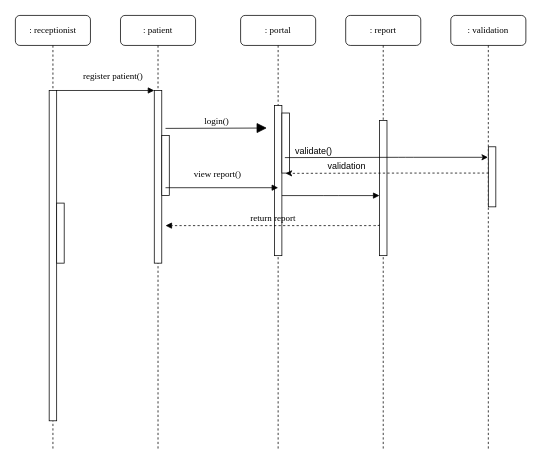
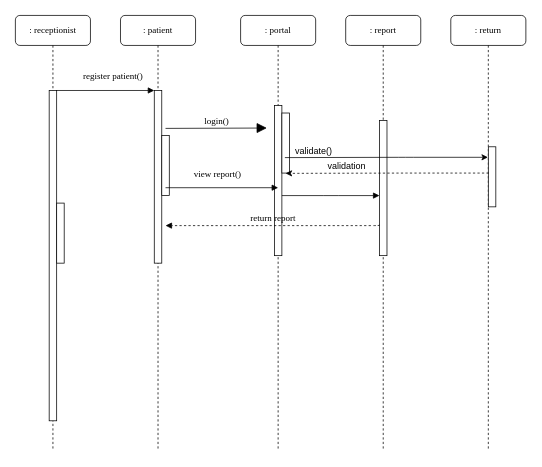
  <mxCell id="0" />
  <mxCell id="1" parent="0" />
  <mxCell id="2" value=": patient" parent="1" vertex="1" style="shape=umlLifeline;perimeter=lifelinePerimeter;whiteSpace=wrap;html=1;container=1;collapsible=0;recursiveResize=0;outlineConnect=0;rounded=1;shadow=0;comic=0;labelBackgroundColor=none;strokeWidth=1;fontFamily=Verdana;fontSize=12;align=center;"><mxGeometry as="geometry" height="580" width="100" y="20" x="160" /></mxCell>
  <mxCell id="3" value="" parent="2" vertex="1" style="html=1;points=[];perimeter=orthogonalPerimeter;rounded=0;shadow=0;comic=0;labelBackgroundColor=none;strokeWidth=1;fontFamily=Verdana;fontSize=12;align=center;"><mxGeometry as="geometry" height="230" width="10" y="100" x="45" /></mxCell>
  <mxCell id="4" value="" parent="2" vertex="1" style="html=1;points=[];perimeter=orthogonalPerimeter;strokeWidth=1;"><mxGeometry as="geometry" height="80" width="10" y="160" x="55" /></mxCell>
  <mxCell id="5" value=": portal" parent="1" vertex="1" style="shape=umlLifeline;perimeter=lifelinePerimeter;whiteSpace=wrap;html=1;container=1;collapsible=0;recursiveResize=0;outlineConnect=0;rounded=1;shadow=0;comic=0;labelBackgroundColor=none;strokeWidth=1;fontFamily=Verdana;fontSize=12;align=center;"><mxGeometry as="geometry" height="580" width="100" y="20" x="320" /></mxCell>
  <mxCell id="6" value="" parent="5" vertex="1" style="html=1;points=[];perimeter=orthogonalPerimeter;rounded=0;shadow=0;comic=0;labelBackgroundColor=none;strokeWidth=1;fontFamily=Verdana;fontSize=12;align=center;"><mxGeometry as="geometry" height="200" width="10" y="120" x="45" /></mxCell>
  <mxCell id="7" value="" parent="5" vertex="1" style="html=1;points=[];perimeter=orthogonalPerimeter;strokeWidth=1;"><mxGeometry as="geometry" height="80" width="10" y="130" x="55" /></mxCell>
  <mxCell id="8" value=": report" parent="1" vertex="1" style="shape=umlLifeline;perimeter=lifelinePerimeter;whiteSpace=wrap;html=1;container=1;collapsible=0;recursiveResize=0;outlineConnect=0;rounded=1;shadow=0;comic=0;labelBackgroundColor=none;strokeWidth=1;fontFamily=Verdana;fontSize=12;align=center;"><mxGeometry as="geometry" height="580" width="100" y="20" x="460" /></mxCell>
  <mxCell id="9" value=": receptionist" parent="1" vertex="1" style="shape=umlLifeline;perimeter=lifelinePerimeter;whiteSpace=wrap;html=1;container=1;collapsible=0;recursiveResize=0;outlineConnect=0;rounded=1;shadow=0;comic=0;labelBackgroundColor=none;strokeWidth=1;fontFamily=Verdana;fontSize=12;align=center;"><mxGeometry as="geometry" height="580" width="100" y="20" x="20" /></mxCell>
  <mxCell id="10" value="" parent="9" vertex="1" style="html=1;points=[];perimeter=orthogonalPerimeter;rounded=0;shadow=0;comic=0;labelBackgroundColor=none;strokeWidth=1;fontFamily=Verdana;fontSize=12;align=center;"><mxGeometry as="geometry" height="440" width="10" y="100" x="45" /></mxCell>
  <mxCell id="11" value="" parent="9" vertex="1" style="html=1;points=[];perimeter=orthogonalPerimeter;strokeWidth=1;"><mxGeometry as="geometry" height="80" width="10" y="250" x="55" /></mxCell>
  <mxCell id="12" value="" parent="1" vertex="1" style="html=1;points=[];perimeter=orthogonalPerimeter;rounded=0;shadow=0;comic=0;labelBackgroundColor=none;strokeWidth=1;fontFamily=Verdana;fontSize=12;align=center;"><mxGeometry as="geometry" height="180" width="10" y="160" x="505" /></mxCell>
  <mxCell id="13" value="" parent="1" style="html=1;verticalAlign=bottom;endArrow=block;labelBackgroundColor=none;fontFamily=Verdana;fontSize=12;edgeStyle=elbowEdgeStyle;elbow=vertical;" edge="1" target="12" source="6"><mxGeometry as="geometry" y="-100" x="-0.154" relative="1"><mxPoint as="sourcePoint" y="160" x="430" /><Array as="points"><mxPoint y="260" x="440" /><mxPoint y="160" x="380" /></Array><mxPoint as="offset" /></mxGeometry></mxCell>
  <mxCell id="14" value="register patient()" parent="1" style="html=1;verticalAlign=bottom;endArrow=block;entryX=0;entryY=0;labelBackgroundColor=none;fontFamily=Verdana;fontSize=12;edgeStyle=elbowEdgeStyle;elbow=vertical;" edge="1" target="3" source="10"><mxGeometry as="geometry" y="10" x="0.154" relative="1"><mxPoint as="sourcePoint" y="130" x="140" /><mxPoint as="offset" /></mxGeometry></mxCell>
  <mxCell id="15" value="return report" parent="1" style="html=1;verticalAlign=bottom;endArrow=block;labelBackgroundColor=none;fontFamily=Verdana;fontSize=12;edgeStyle=elbowEdgeStyle;elbow=vertical;exitX=0;exitY=0.772;exitDx=0;exitDy=0;exitPerimeter=0;dashed=1;" edge="1" source="12"><mxGeometry as="geometry" relative="1"><mxPoint as="sourcePoint" y="300" x="484.5" /><Array as="points"><mxPoint y="300" x="225" /></Array><mxPoint as="targetPoint" y="300" x="220" /></mxGeometry></mxCell>
  <mxCell id="16" value="login()" parent="1" style="html=1;verticalAlign=bottom;endArrow=block;labelBackgroundColor=none;fontFamily=Verdana;fontSize=12;edgeStyle=elbowEdgeStyle;elbow=vertical;endSize=11;" edge="1"><mxGeometry as="geometry" relative="1"><mxPoint as="sourcePoint" y="170.5" x="220" /><mxPoint as="targetPoint" y="170" x="355" /></mxGeometry></mxCell>
  <mxCell id="17" value="view report()" parent="1" style="html=1;verticalAlign=bottom;endArrow=block;labelBackgroundColor=none;fontFamily=Verdana;fontSize=12;edgeStyle=elbowEdgeStyle;elbow=vertical;entryX=0.5;entryY=0.548;entryDx=0;entryDy=0;entryPerimeter=0;" edge="1" target="6"><mxGeometry as="geometry" y="10" x="-0.077" relative="1"><mxPoint as="sourcePoint" y="249.5" x="220" /><Array as="points"><mxPoint y="249.5" x="225" /></Array><mxPoint as="targetPoint" y="249.5" x="350" /><mxPoint as="offset" y="1" /></mxGeometry></mxCell>
- <mxCell id="18" value=": validation" parent="1" vertex="1" style="shape=umlLifeline;perimeter=lifelinePerimeter;whiteSpace=wrap;html=1;container=1;collapsible=0;recursiveResize=0;outlineConnect=0;rounded=1;shadow=0;comic=0;labelBackgroundColor=none;strokeWidth=1;fontFamily=Verdana;fontSize=12;align=center;"><mxGeometry as="geometry" height="580" width="100" y="20" x="600" /></mxCell>
+ <mxCell id="18" value=": return" parent="1" vertex="1" style="shape=umlLifeline;perimeter=lifelinePerimeter;whiteSpace=wrap;html=1;container=1;collapsible=0;recursiveResize=0;outlineConnect=0;rounded=1;shadow=0;comic=0;labelBackgroundColor=none;strokeWidth=1;fontFamily=Verdana;fontSize=12;align=center;"><mxGeometry as="geometry" height="580" width="100" y="20" x="600" /></mxCell>
  <mxCell id="19" value="" parent="18" vertex="1" style="html=1;points=[];perimeter=orthogonalPerimeter;strokeWidth=1;"><mxGeometry as="geometry" height="80" width="10" y="175" x="50" /></mxCell>
  <mxCell id="20" value="" parent="1" style="endArrow=classic;html=1;exitX=1.4;exitY=0.347;exitDx=0;exitDy=0;exitPerimeter=0;" edge="1" target="18" source="6"><mxGeometry as="geometry" height="50" width="50" relative="1"><mxPoint as="sourcePoint" y="170" x="600" /><mxPoint as="targetPoint" y="120" x="650" /><Array as="points"><mxPoint y="209" x="540" /></Array></mxGeometry></mxCell>
  <mxCell id="21" value="validate()" parent="20" vertex="1" style="text;html=1;align=center;verticalAlign=middle;resizable=0;points=[];labelBackgroundColor=#ffffff;" connectable="0"><mxGeometry as="geometry" y="2" x="-0.763" relative="1"><mxPoint as="offset" y="-7.32" x="5.01" /></mxGeometry></mxCell>
  <mxCell id="22" value="" parent="1" style="endArrow=classic;html=1;exitX=1.4;exitY=0.347;exitDx=0;exitDy=0;exitPerimeter=0;dashed=1;" edge="1"><mxGeometry as="geometry" height="50" width="50" relative="1"><mxPoint as="sourcePoint" y="230" x="650.5" /><mxPoint as="targetPoint" y="230.4" x="380" /><Array as="points"><mxPoint y="230" x="541" /></Array></mxGeometry></mxCell>
  <mxCell id="23" value="validation" parent="22" vertex="1" style="text;html=1;align=center;verticalAlign=middle;resizable=0;points=[];labelBackgroundColor=#ffffff;" connectable="0"><mxGeometry as="geometry" y="2" x="-0.763" relative="1"><mxPoint as="offset" y="-12" x="-158.5" /></mxGeometry></mxCell>
